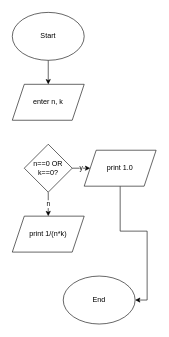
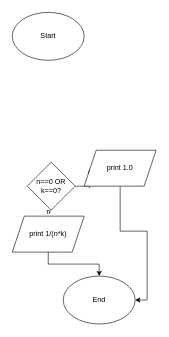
  <mxCell id="0" />
  <mxCell id="1" parent="0" />
- <mxCell id="2" style="edgeStyle=orthogonalEdgeStyle;rounded=0;orthogonalLoop=1;jettySize=auto;html=1;exitX=0.5;exitY=1;exitDx=0;exitDy=0;entryX=0.5;entryY=0;entryDx=0;entryDy=0;" edge="1" parent="1" source="3" target="4"><mxGeometry relative="1" as="geometry" /></mxCell>
  <mxCell id="3" value="&lt;div&gt;Start&lt;/div&gt;" style="ellipse;whiteSpace=wrap;html=1;" vertex="1" parent="1"><mxGeometry x="20" width="120" height="80" as="geometry" y="20" /></mxCell>
- <mxCell id="4" value="enter n, k" style="shape=parallelogram;perimeter=parallelogramPerimeter;whiteSpace=wrap;html=1;fixedSize=1;" vertex="1" parent="1"><mxGeometry x="20" y="140" width="120" height="60" as="geometry" /></mxCell>
  <mxCell id="5" value="y" style="edgeStyle=orthogonalEdgeStyle;rounded=0;orthogonalLoop=1;jettySize=auto;html=1;exitX=1;exitY=0.5;exitDx=0;exitDy=0;entryX=0;entryY=0.5;entryDx=0;entryDy=0;" edge="1" parent="1" source="7" target="9"><mxGeometry relative="1" as="geometry" /></mxCell>
  <mxCell id="6" value="n" style="edgeStyle=orthogonalEdgeStyle;rounded=0;orthogonalLoop=1;jettySize=auto;html=1;exitX=0.5;exitY=1;exitDx=0;exitDy=0;entryX=0.5;entryY=0;entryDx=0;entryDy=0;" edge="1" parent="1" source="7" target="11"><mxGeometry relative="1" as="geometry" /></mxCell>
- <mxCell id="7" value="n==0 OR k==0?" style="rhombus;whiteSpace=wrap;html=1;" vertex="1" parent="1"><mxGeometry x="40" y="240" width="80" height="80" as="geometry" /></mxCell>
+ <mxCell id="7" value="n==0 OR k==0?" style="rhombus;whiteSpace=wrap;html=1;" vertex="1" parent="1"><mxGeometry x="45" y="270" width="80" height="80" as="geometry" /></mxCell>
  <mxCell id="8" style="edgeStyle=orthogonalEdgeStyle;rounded=0;orthogonalLoop=1;jettySize=auto;html=1;exitX=0.5;exitY=1;exitDx=0;exitDy=0;entryX=1;entryY=0.5;entryDx=0;entryDy=0;" edge="1" parent="1" source="9" target="12"><mxGeometry relative="1" as="geometry" /></mxCell>
  <mxCell id="9" value="print 1.0" style="shape=parallelogram;perimeter=parallelogramPerimeter;whiteSpace=wrap;html=1;fixedSize=1;" vertex="1" parent="1"><mxGeometry x="140" y="250" width="120" height="60" as="geometry" /></mxCell>
+ <mxCell id="10" style="edgeStyle=orthogonalEdgeStyle;rounded=0;orthogonalLoop=1;jettySize=auto;html=1;exitX=0.5;exitY=1;exitDx=0;exitDy=0;entryX=0.5;entryY=0;entryDx=0;entryDy=0;" edge="1" parent="1" source="11" target="12"><mxGeometry relative="1" as="geometry" /></mxCell>
  <mxCell id="11" value="print 1/(n*k)" style="shape=parallelogram;perimeter=parallelogramPerimeter;whiteSpace=wrap;html=1;fixedSize=1;" vertex="1" parent="1"><mxGeometry x="20" y="360" width="120" height="60" as="geometry" /></mxCell>
  <mxCell id="12" value="End" style="ellipse;whiteSpace=wrap;html=1;" vertex="1" parent="1"><mxGeometry x="105" y="460" width="120" height="80" as="geometry" /></mxCell>
